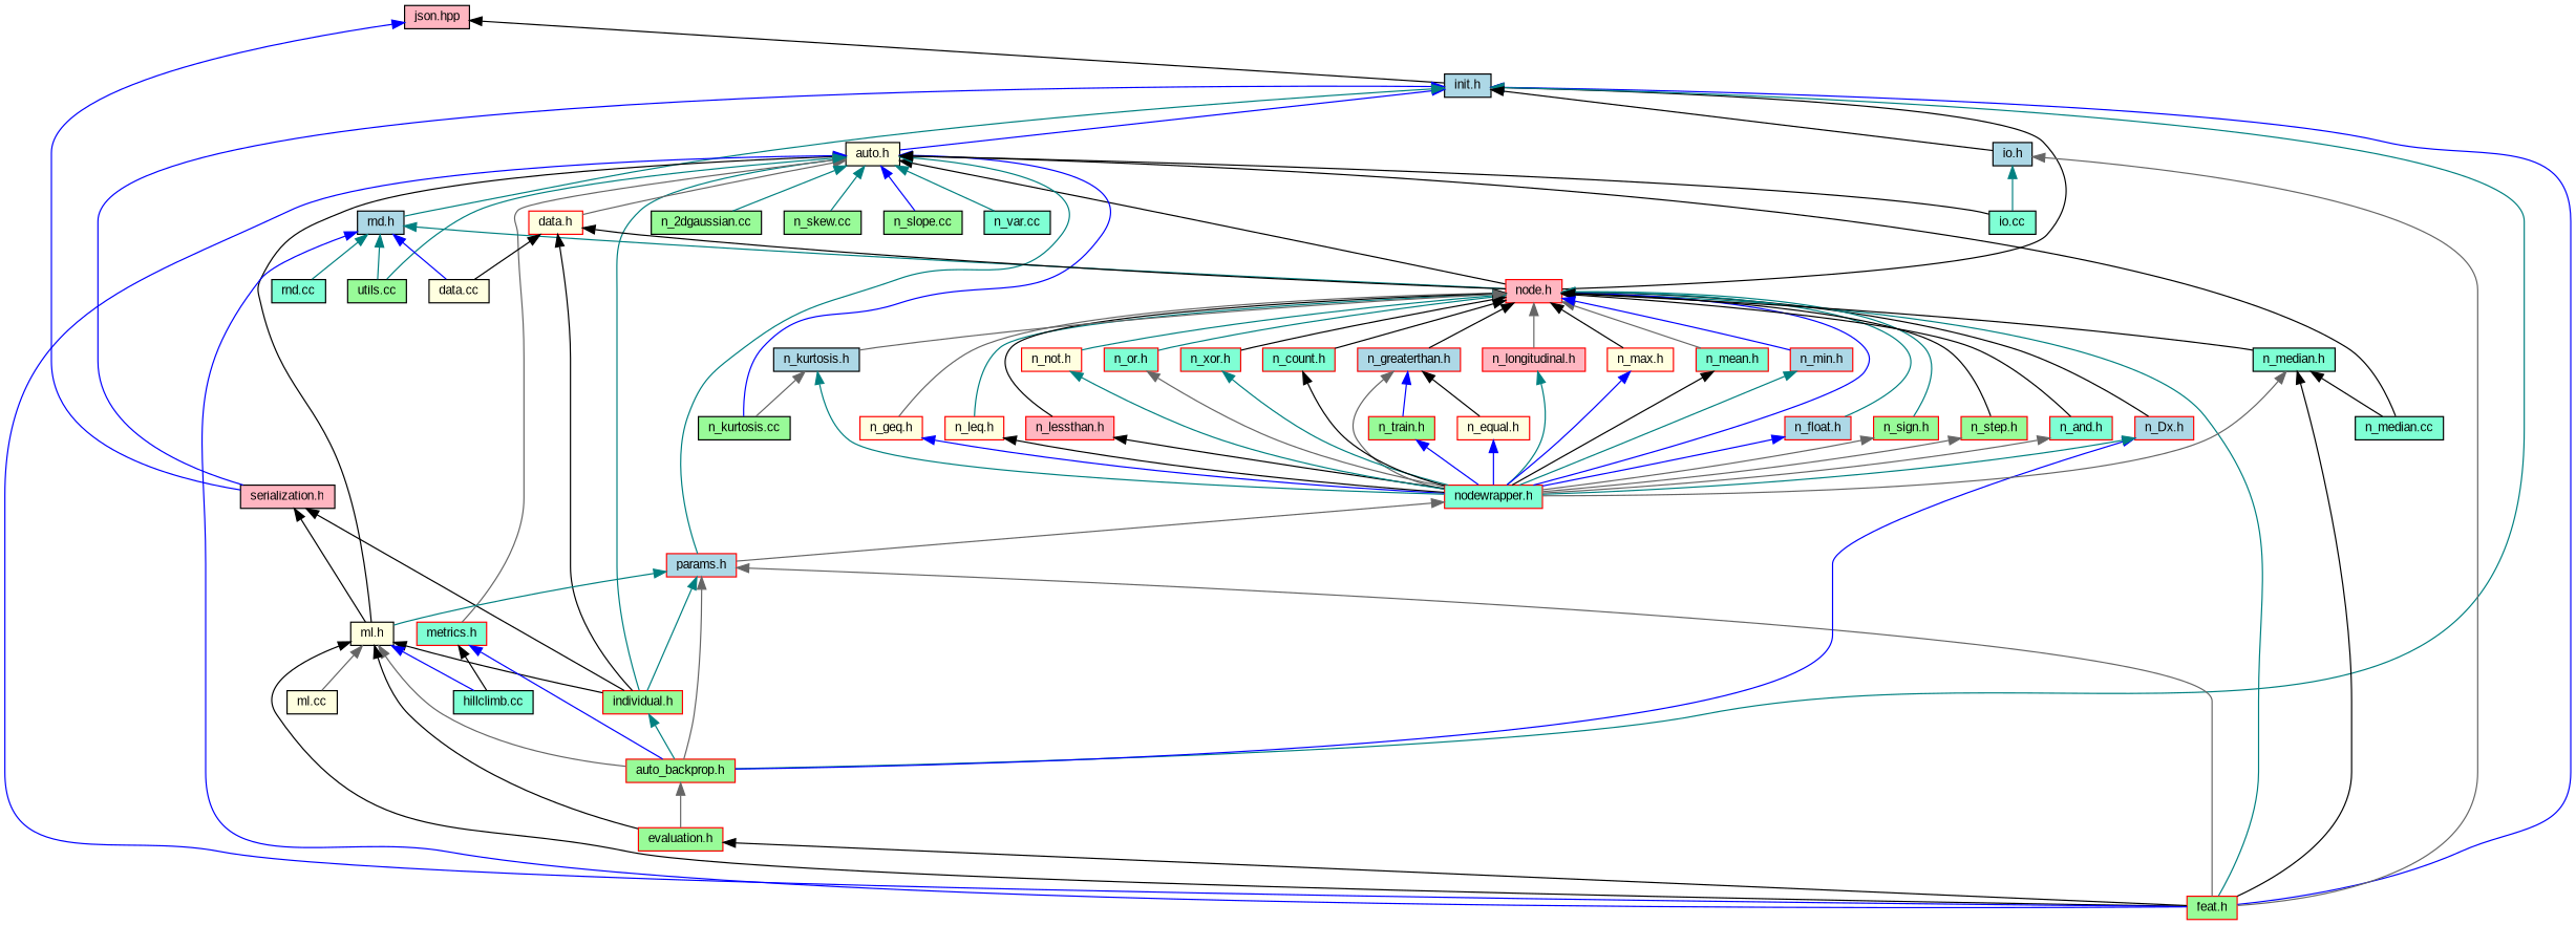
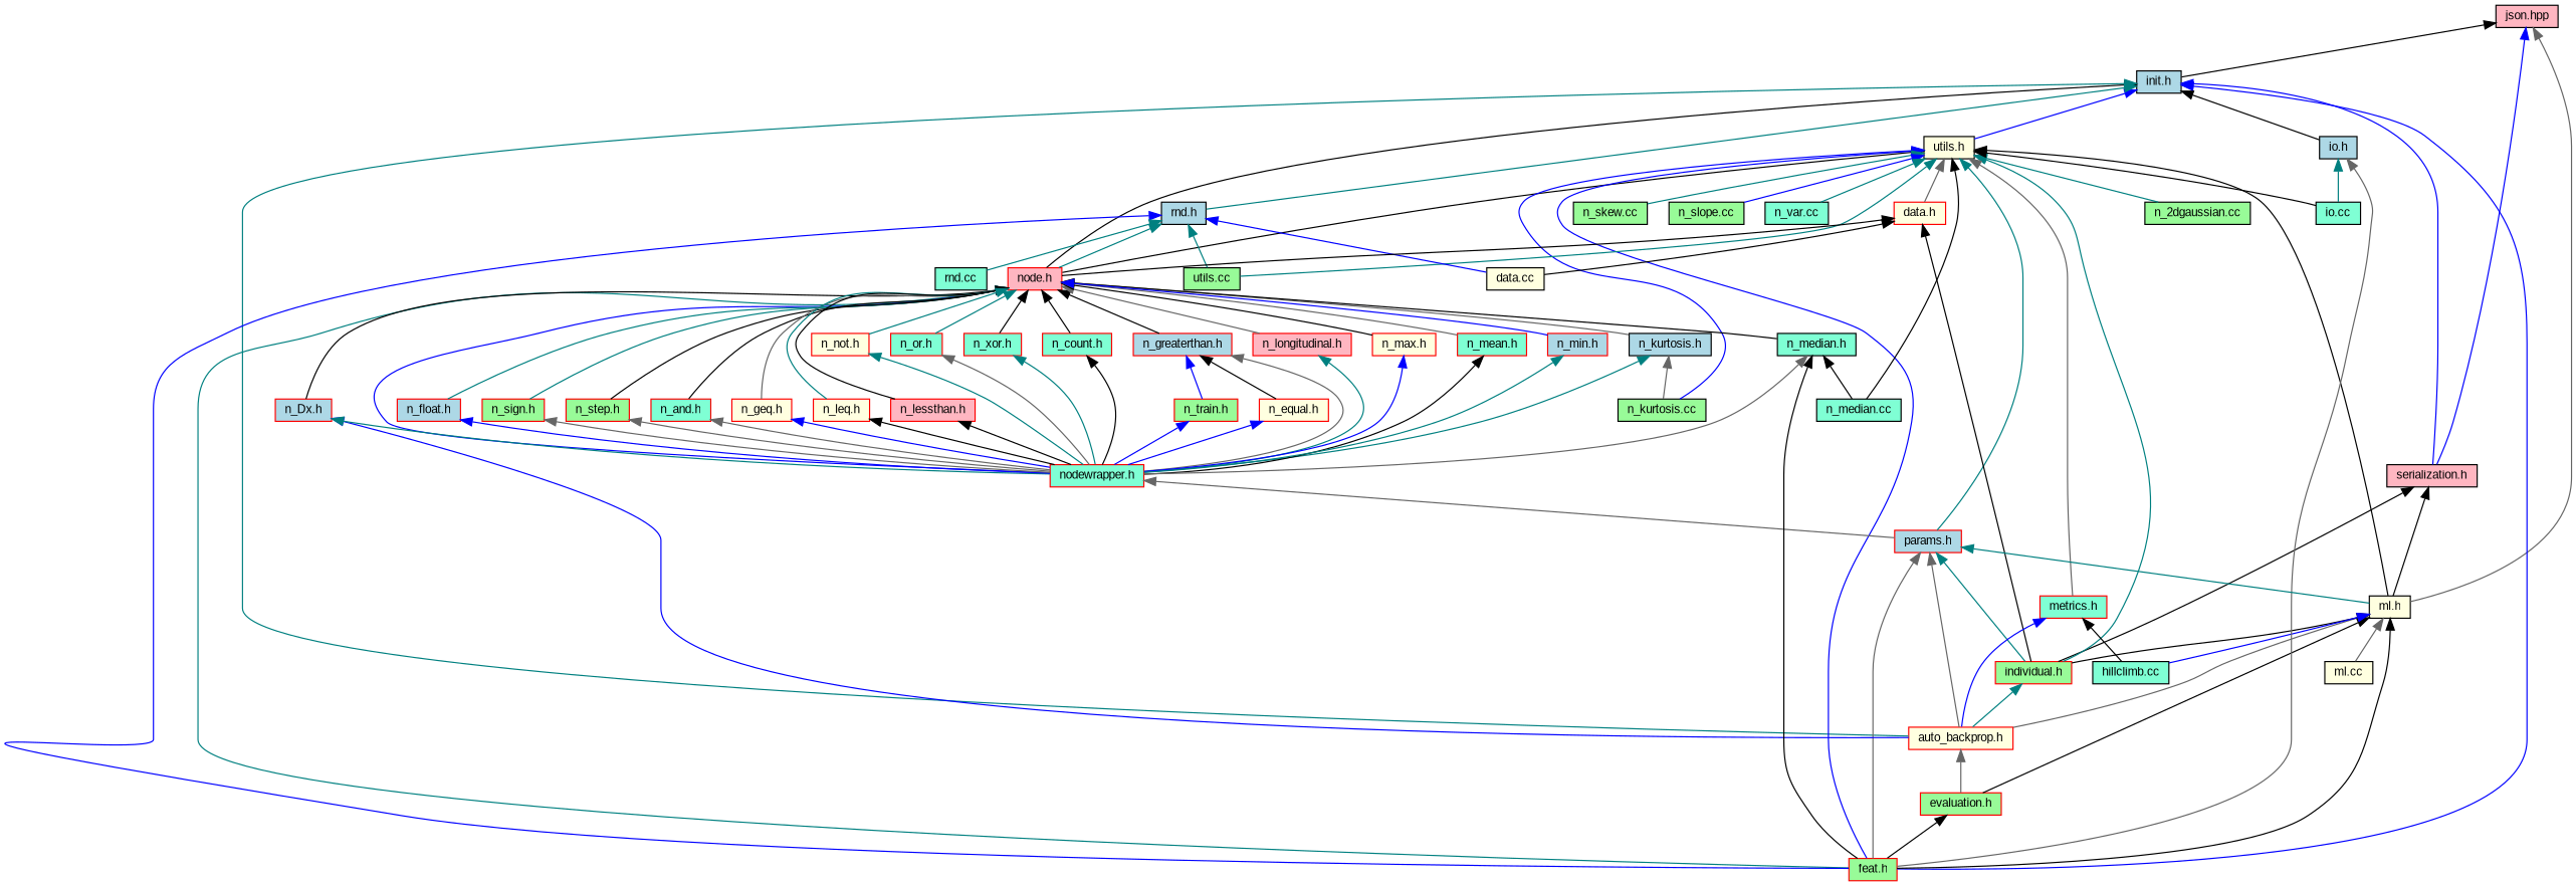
  digraph {
    fontname="Liberation Sans"
    node [color=red fillcolor=aquamarine fontname="Liberation Sans" fontsize=10 shape=record style=filled]
    edge [color=black dir=back fontname="Liberation Sans" fontsize=10 labelfontname=Helvetica labelfontsize=10 style=solid]
    n1 [color=black fillcolor=lightpink fontcolor=black height=0.2 label="json.hpp" width=0.4]
    n2 [color=black fillcolor=lightblue height=0.2 label="init.h" width=0.4]
    n3 [color=black fillcolor=lightyellow height=0.2 label="ml.h" width=0.4]
    n4 [color=black fillcolor=lightpink height=0.2 label="serialization.h" width=0.4]
-   n5 [color=black fillcolor=lightyellow height=0.2 label="auto.h" width=0.4]
+   n5 [color=black fillcolor=lightyellow height=0.2 label="utils.h" width=0.4]
    n6 [fillcolor=lightpink height=0.2 label="node.h" width=0.4]
    n7 [fillcolor=palegreen height=0.2 label="feat.h" width=0.4]
-   n8 [fillcolor=palegreen height=0.2 label="auto_backprop.h" width=0.4]
+   n8 [fillcolor=lightyellow height=0.2 label="auto_backprop.h" width=0.4]
    n9 [color=black fillcolor=lightblue height=0.2 label="rnd.h" width=0.4]
    n10 [color=black fillcolor=lightblue height=0.2 label="io.h" width=0.4]
    n11 [fillcolor=palegreen height=0.2 label="individual.h" width=0.4]
    n12 [fillcolor=palegreen height=0.2 label="evaluation.h" width=0.4]
    n13 [color=black fillcolor=lightyellow height=0.2 label="ml.cc" width=0.4]
    n14 [color=black height=0.2 label="hillclimb.cc" width=0.4]
    n15 [fillcolor=lightyellow height=0.2 label="data.h" width=0.4]
    n16 [fillcolor=lightblue height=0.2 label="params.h" width=0.4]
    n17 [color=black fillcolor=palegreen height=0.2 label="n_kurtosis.cc" width=0.4]
    n18 [color=black height=0.2 label="n_median.cc" width=0.4]
    n19 [height=0.2 label="metrics.h" width=0.4]
    n20 [color=black fillcolor=palegreen height=0.2 label="n_2dgaussian.cc" width=0.4]
    n21 [color=black fillcolor=palegreen height=0.2 label="n_skew.cc" width=0.4]
    n22 [color=black fillcolor=palegreen height=0.2 label="n_slope.cc" width=0.4]
    n23 [color=black height=0.2 label="n_var.cc" width=0.4]
    n24 [color=black height=0.2 label="io.cc" width=0.4]
    n25 [color=black fillcolor=palegreen height=0.2 label="utils.cc" width=0.4]
    n26 [height=0.2 label="nodewrapper.h" width=0.4]
    n27 [fillcolor=lightblue height=0.2 label="n_Dx.h" width=0.4]
    n28 [fillcolor=lightblue height=0.2 label="n_float.h" width=0.4]
    n29 [fillcolor=palegreen height=0.2 label="n_sign.h" width=0.4]
    n30 [fillcolor=palegreen height=0.2 label="n_step.h" width=0.4]
    n31 [height=0.2 label="n_and.h" width=0.4]
    n32 [fillcolor=lightyellow height=0.2 label="n_geq.h" width=0.4]
    n33 [fillcolor=lightblue height=0.2 label="n_greaterthan.h" width=0.4]
    n34 [fillcolor=lightyellow height=0.2 label="n_leq.h" width=0.4]
    n35 [fillcolor=lightpink height=0.2 label="n_lessthan.h" width=0.4]
    n36 [fillcolor=lightyellow height=0.2 label="n_not.h" width=0.4]
    n37 [height=0.2 label="n_or.h" width=0.4]
    n38 [height=0.2 label="n_xor.h" width=0.4]
    n39 [height=0.2 label="n_count.h" width=0.4]
    n40 [color=black fillcolor=lightblue height=0.2 label="n_kurtosis.h" width=0.4]
    n41 [fillcolor=lightpink height=0.2 label="n_longitudinal.h" width=0.4]
    n42 [fillcolor=lightyellow height=0.2 label="n_max.h" width=0.4]
    n43 [height=0.2 label="n_mean.h" width=0.4]
    n44 [color=black height=0.2 label="n_median.h" width=0.4]
    n45 [fillcolor=lightblue height=0.2 label="n_min.h" width=0.4]
    n46 [color=black fillcolor=lightyellow height=0.2 label="data.cc" width=0.4]
    n47 [color=black height=0.2 label="rnd.cc" width=0.4]
    n48 [fillcolor=palegreen height=0.2 label="n_train.h" width=0.4]
    n49 [fillcolor=lightyellow height=0.2 label="n_equal.h" width=0.4]
    n1 -> n2
+   n1 -> n3 [color=gray40]
    n1 -> n4 [color=blue]
    n2 -> n4 [color=blue]
    n2 -> n5 [color=blue]
    n2 -> n6
    n2 -> n7 [color=blue]
    n2 -> n8 [color=teal]
    n2 -> n9 [color=teal]
    n2 -> n10
    n3 -> n7
    n3 -> n8 [color=gray40]
    n3 -> n11
    n3 -> n12
    n3 -> n13 [color=gray40]
    n3 -> n14 [color=blue]
    n4 -> n3
    n4 -> n11
    n5 -> n3
    n5 -> n6
    n5 -> n7 [color=blue]
    n5 -> n11 [color=teal]
    n5 -> n15 [color=gray40]
    n5 -> n16 [color=teal]
    n5 -> n17 [color=blue]
    n5 -> n18
    n5 -> n19 [color=gray40]
    n5 -> n20 [color=teal]
    n5 -> n21 [color=teal]
    n5 -> n22 [color=blue]
    n5 -> n23 [color=teal]
    n5 -> n24
    n5 -> n25 [color=teal]
    n6 -> n7 [color=teal]
    n6 -> n26 [color=blue]
    n6 -> n27
    n6 -> n28 [color=teal]
    n6 -> n29 [color=teal]
    n6 -> n30
    n6 -> n31
    n6 -> n32 [color=gray40]
    n6 -> n33
    n6 -> n34 [color=teal]
    n6 -> n35
    n6 -> n36 [color=teal]
    n6 -> n37 [color=teal]
    n6 -> n38
    n6 -> n39
    n6 -> n40 [color=gray40]
    n6 -> n41 [color=gray40]
    n6 -> n42
    n6 -> n43 [color=gray40]
    n6 -> n44
    n6 -> n45 [color=blue]
    n8 -> n12 [color=gray40]
    n9 -> n6 [color=teal]
    n9 -> n7 [color=blue]
    n9 -> n25 [color=teal]
    n9 -> n46 [color=blue]
    n9 -> n47 [color=teal]
    n10 -> n7 [color=gray40]
    n10 -> n24 [color=teal]
    n11 -> n8 [color=teal]
    n12 -> n7
    n15 -> n6
    n15 -> n11
    n15 -> n46
    n16 -> n3 [color=teal]
    n16 -> n7 [color=gray40]
    n16 -> n8 [color=gray40]
    n16 -> n11 [color=teal]
    n19 -> n8 [color=blue]
    n19 -> n14
    n26 -> n16 [color=gray40]
    n27 -> n8 [color=blue]
    n27 -> n26 [color=teal]
    n28 -> n26 [color=blue]
    n29 -> n26 [color=gray40]
    n30 -> n26 [color=gray40]
    n31 -> n26 [color=gray40]
    n32 -> n26 [color=blue]
    n33 -> n26 [color=gray40]
    n33 -> n48 [color=blue]
    n33 -> n49
    n34 -> n26
    n35 -> n26
    n36 -> n26 [color=teal]
    n37 -> n26 [color=gray40]
    n38 -> n26 [color=teal]
    n39 -> n26
    n40 -> n17 [color=gray40]
    n40 -> n26 [color=teal]
    n41 -> n26 [color=teal]
    n42 -> n26 [color=blue]
    n43 -> n26
    n44 -> n7
    n44 -> n18
    n44 -> n26 [color=gray40]
    n45 -> n26 [color=teal]
    n48 -> n26 [color=blue]
    n49 -> n26 [color=blue]
  }
